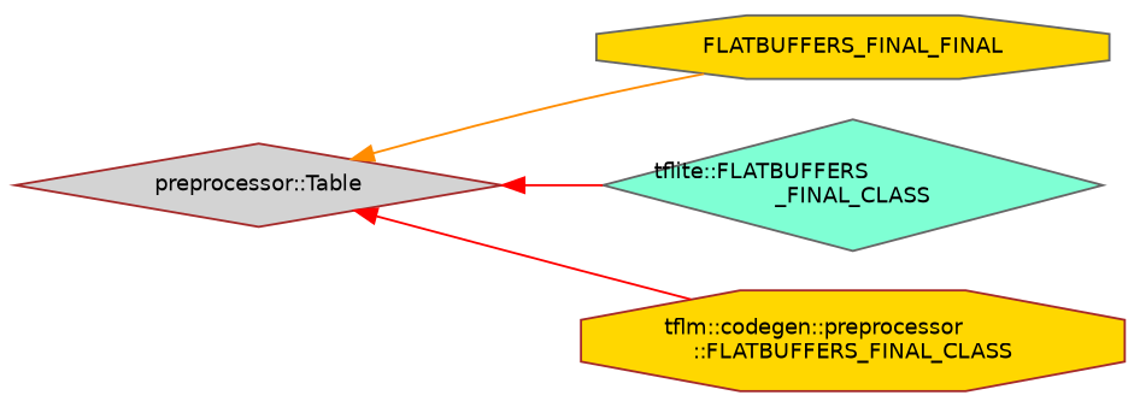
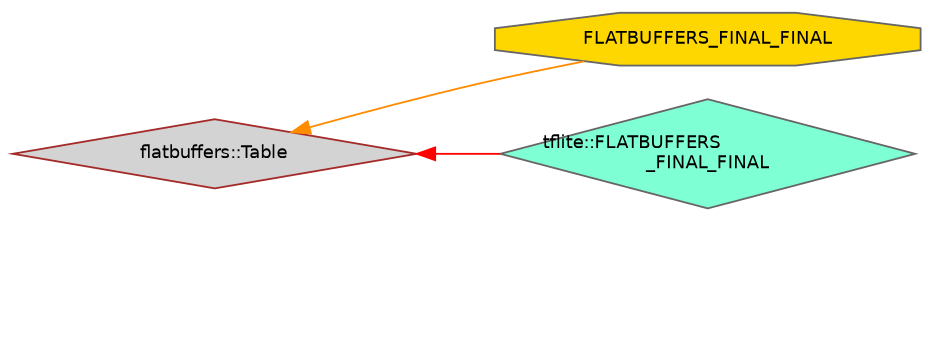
  digraph {
    rankdir=LR
    node [color=brown fillcolor=gold fontname=Helvetica fontsize=10 shape=diamond style=filled]
    edge [color=red dir=back fontname=Helvetica fontsize=10 labelfontname=Helvetica labelfontsize=10 style=solid]
-   n1 [fillcolor=lightgrey height=0.2 label="preprocessor::Table" width=0.4]
+   n1 [fillcolor=lightgrey height=0.2 label="flatbuffers::Table" width=0.4]
    n2 [color=gray40 height=0.2 label=FLATBUFFERS_FINAL_FINAL shape=octagon width=0.4]
-   n3 [color=gray40 fillcolor=aquamarine height=0.2 label="tflite::FLATBUFFERS\l_FINAL_CLASS" width=0.4]
-   n4 [height=0.2 label="tflm::codegen::preprocessor\l::FLATBUFFERS_FINAL_CLASS" shape=octagon width=0.4]
+   n3 [color=gray40 fillcolor=aquamarine height=0.2 label="tflite::FLATBUFFERS\l_FINAL_FINAL" width=0.4]
    n1 -> n2 [color=darkorange]
    n1 -> n3
-   n1 -> n4
  }
